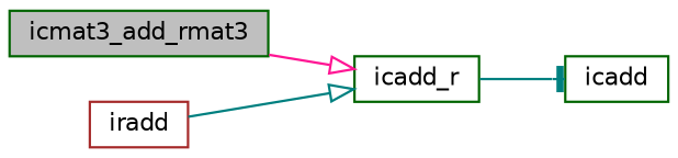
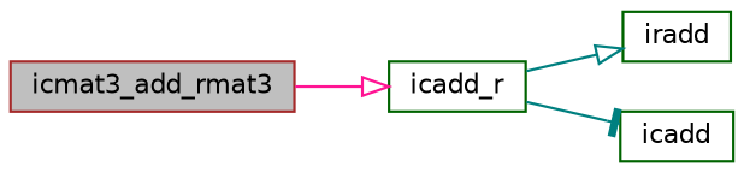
  digraph {
    rankdir=LR
    node [color=brown fillcolor=white fontname=Helvetica fontsize=10 shape=record style=filled]
    edge [arrowhead=onormal color=teal fontname=Helvetica fontsize=10 labelfontname=Helvetica labelfontsize=10 style=solid]
-   n1 [color=darkgreen fillcolor=grey75 fontcolor=black height=0.2 label=icmat3_add_rmat3 width=0.4]
+   n1 [fillcolor=grey75 fontcolor=black height=0.2 label=icmat3_add_rmat3 width=0.4]
    n2 [color=darkgreen height=0.2 label=icadd_r width=0.4]
-   n3 [height=0.2 label=iradd width=0.4]
+   n3 [color=darkgreen height=0.2 label=iradd width=0.4]
    n4 [color=darkgreen height=0.2 label=icadd width=0.4]
    n1 -> n2 [color=deeppink]
-   n3 -> n2
+   n2 -> n3
    n2 -> n4 [arrowhead=tee]
  }
